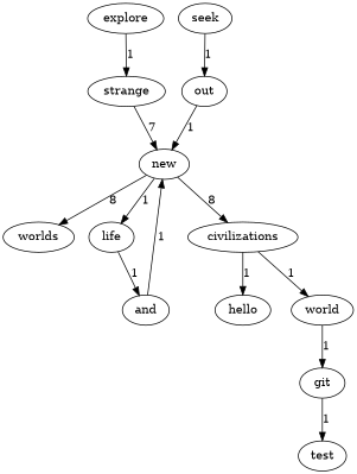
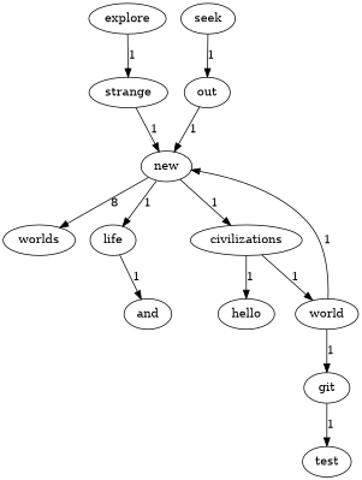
  digraph {
    out
    new
    worlds
    life
    civilizations
    and
    world
    hello
    git
    test
    strange
    explore
    seek
    out -> new [label=1]
    new -> worlds [label=8]
    new -> life [label=1]
-   new -> civilizations [label=8]
+   new -> civilizations [label=1]
    life -> and [label=1]
    civilizations -> world [label=1]
    civilizations -> hello [label=1]
-   and -> new [label=1]
+   world -> new [label=1]
    world -> git [label=1]
    git -> test [label=1]
-   strange -> new [label=7]
+   strange -> new [label=1]
    explore -> strange [label=1]
    seek -> out [label=1]
  }
